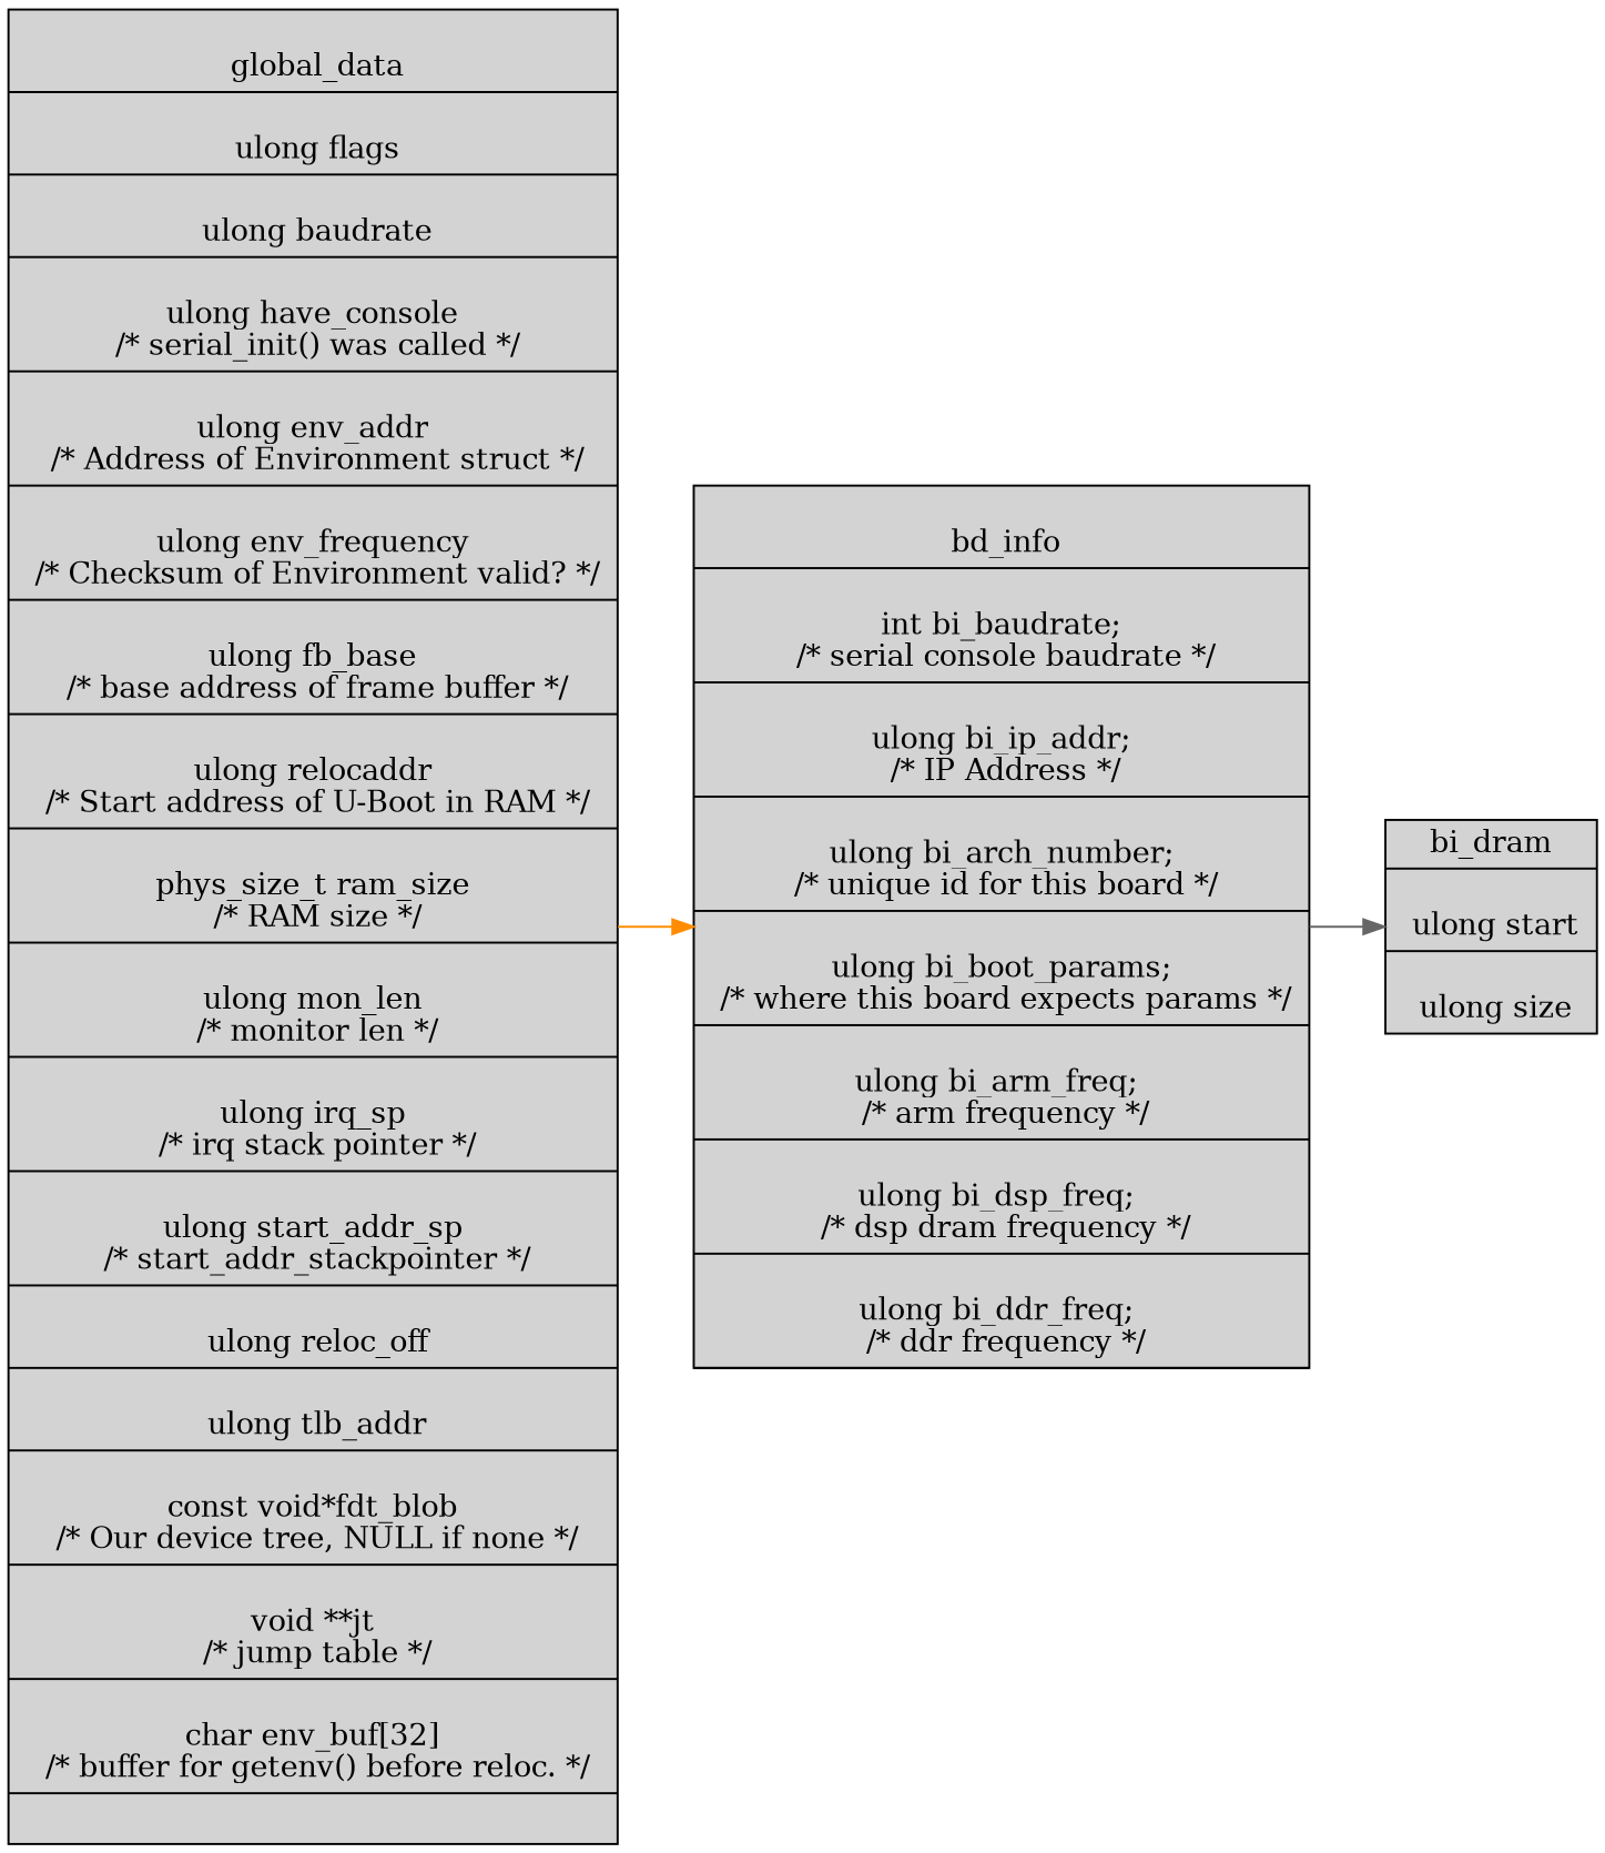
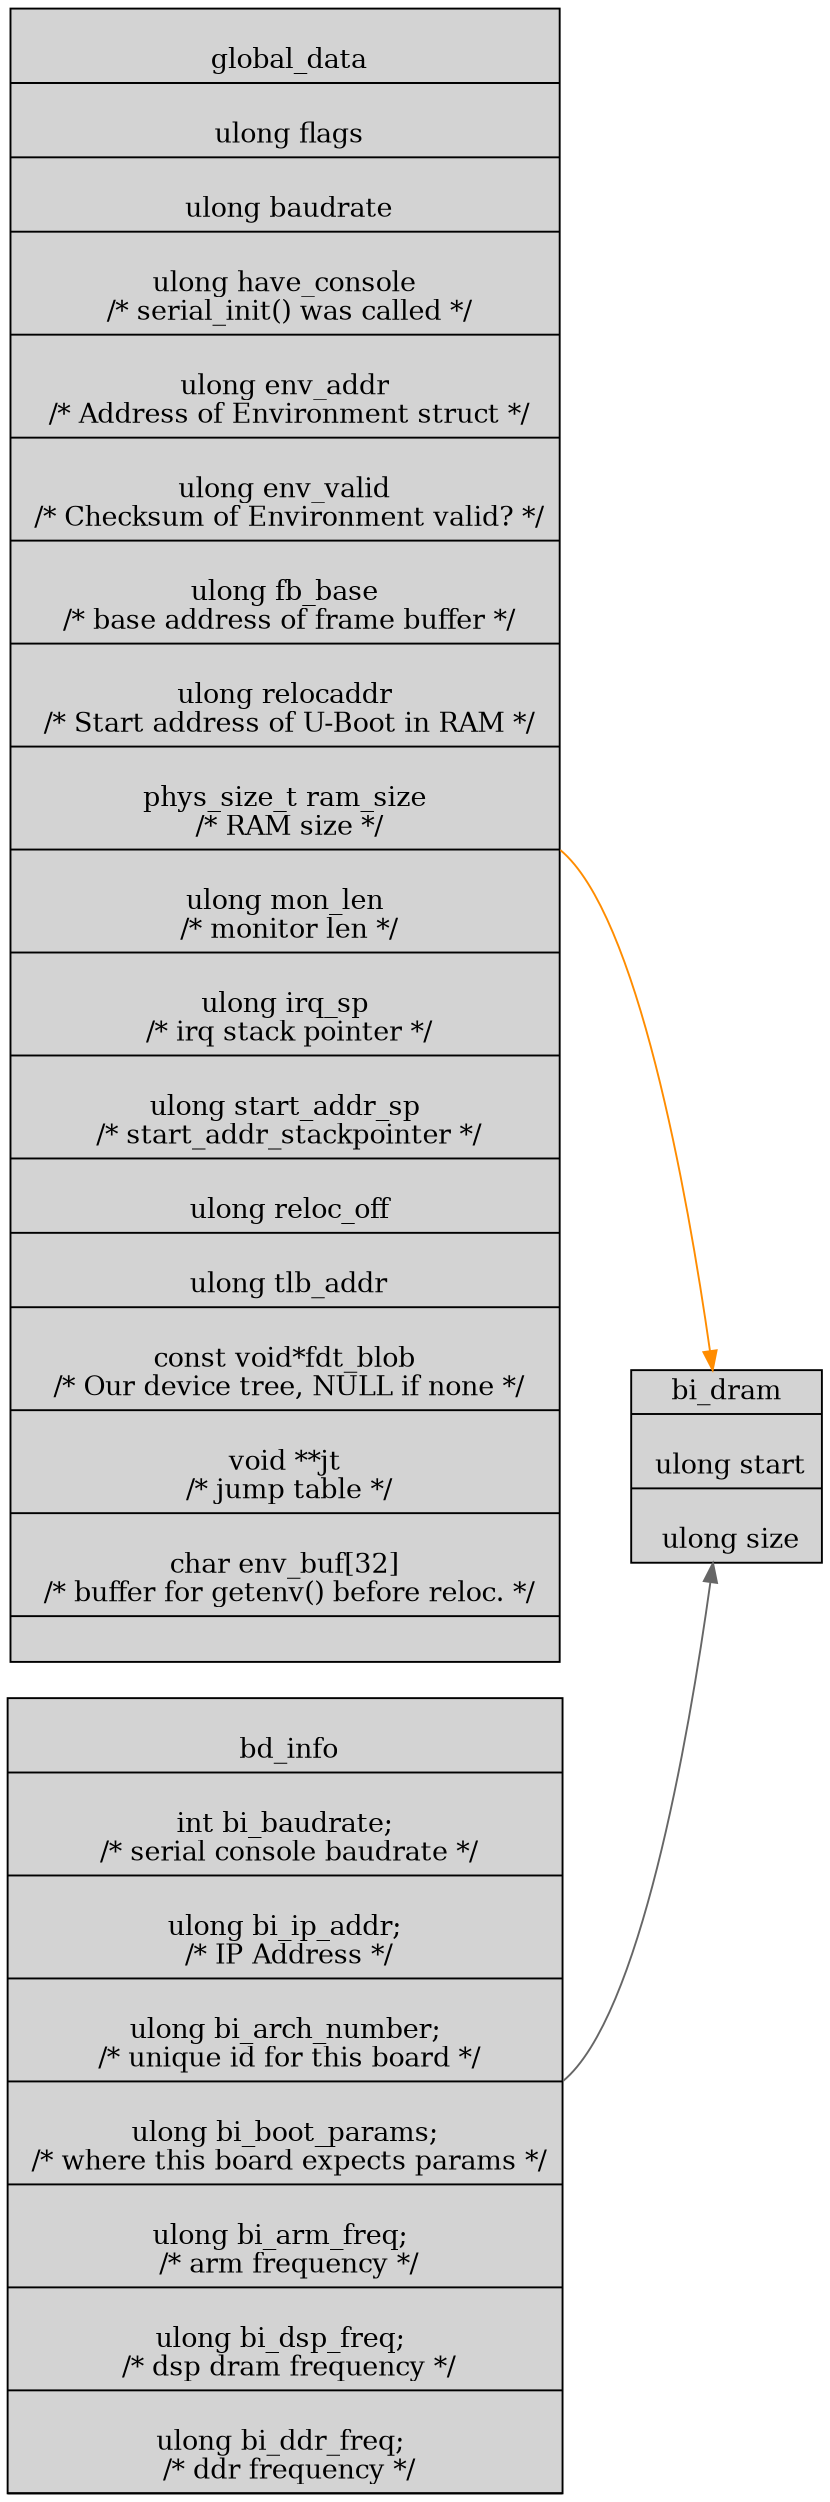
  digraph {
    rankdir=LR
    node [shape=record style=filled]
-   n1 [label="\n    global_data|\n    <bd_t>bd_t *bd|\n    ulong flags|\n    ulong baudrate|\n    ulong have_console  \n  /* serial_init() was called */|\n    ulong env_addr	  \n  /* Address  of Environment struct */|\n    ulong env_frequency	  \n  /* Checksum of Environment valid? */|\n    ulong fb_base	      \n  /* base address of frame buffer */|\n    ulong relocaddr	  \n  /* Start address of U-Boot in RAM */|\n    phys_size_t ram_size	      \n  /* RAM size */|\n    ulong mon_len       \n  /* monitor len */|\n    ulong irq_sp		  \n  /* irq stack pointer */|\n    ulong start_addr_sp \n  /* start_addr_stackpointer */|\n    ulong reloc_off|\n    ulong tlb_addr|\n    const void	*fdt_blob	      \n  /* Our device tree, NULL if none */|\n    void **jt		      \n  /* jump table */|\n    char env_buf[32]	      \n  /* buffer for getenv() before reloc. */|\n"]
+   n1 [label="\n    global_data|\n    <bd_t>bd_t *bd|\n    ulong flags|\n    ulong baudrate|\n    ulong have_console  \n  /* serial_init() was called */|\n    ulong env_addr	  \n  /* Address  of Environment struct */|\n    ulong env_valid	  \n  /* Checksum of Environment valid? */|\n    ulong fb_base	      \n  /* base address of frame buffer */|\n    ulong relocaddr	  \n  /* Start address of U-Boot in RAM */|\n    phys_size_t ram_size	      \n  /* RAM size */|\n    ulong mon_len       \n  /* monitor len */|\n    ulong irq_sp		  \n  /* irq stack pointer */|\n    ulong start_addr_sp \n  /* start_addr_stackpointer */|\n    ulong reloc_off|\n    ulong tlb_addr|\n    const void	*fdt_blob	      \n  /* Our device tree, NULL if none */|\n    void **jt		      \n  /* jump table */|\n    char env_buf[32]	      \n  /* buffer for getenv() before reloc. */|\n"]
    n2 [label="\n    bd_info|\n    int bi_baudrate;	          \n  /* serial console baudrate */|\n    ulong bi_ip_addr;	          \n  /* IP Address */|\n    ulong    bi_arch_number;	      \n  /* unique id for this board */|\n    ulong    bi_boot_params;	      \n  /* where this board expects params */|\n	ulong    bi_arm_freq;          \n  /* arm frequency */|\n	ulong    bi_dsp_freq;          \n  /* dsp dram frequency */|\n	ulong    bi_ddr_freq;          \n  /* ddr frequency */|\n   <bi_dram>struct bi_dram[CONFIG_NR_DRAM_BANKS] \n  /* RAM configuration */; \n"]
    n3 [label="bi_dram|\n            ulong start| \n            ulong size\n"]
-   n1 -> n2 [color=darkorange tailport=bd_t]
+   n1 -> n3 [color=darkorange tailport=bd_t]
    n2 -> n3 [color=gray40 tailport=bi_dram]
  }
